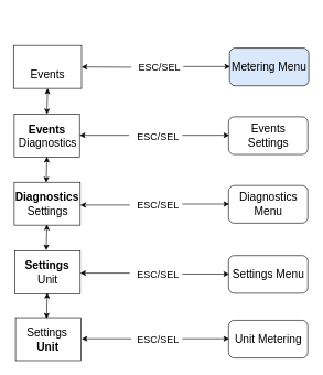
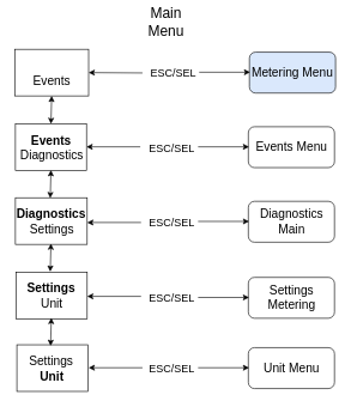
  <mxCell id="0" />
  <mxCell id="1" parent="0" />
  <mxCell id="2" value="" style="rounded=0;whiteSpace=wrap;html=1;" vertex="1" parent="1"><mxGeometry x="20" y="68" width="103" height="65" as="geometry" /></mxCell>
  <mxCell id="3" value="Events" style="text;html=1;strokeColor=none;fillColor=none;align=center;verticalAlign=middle;whiteSpace=wrap;rounded=0;fontSize=17;" vertex="1" parent="1"><mxGeometry x="51" y="103" width="42" height="20" as="geometry" /></mxCell>
  <mxCell id="4" value="" style="rounded=0;whiteSpace=wrap;html=1;" vertex="1" parent="1"><mxGeometry x="21" y="172" width="99" height="65" as="geometry" /></mxCell>
  <mxCell id="5" value="Events" style="text;html=1;strokeColor=none;fillColor=none;align=center;verticalAlign=middle;whiteSpace=wrap;rounded=0;fontStyle=1;fontSize=17;" vertex="1" parent="1"><mxGeometry x="50.5" y="186" width="40" height="20" as="geometry" /></mxCell>
  <mxCell id="6" value="Diagnostics" style="text;html=1;strokeColor=none;fillColor=none;align=center;verticalAlign=middle;whiteSpace=wrap;rounded=0;fontSize=17;" vertex="1" parent="1"><mxGeometry x="51" y="207" width="42" height="20" as="geometry" /></mxCell>
  <mxCell id="7" value="" style="rounded=0;whiteSpace=wrap;html=1;" vertex="1" parent="1"><mxGeometry x="21" y="275" width="100" height="65" as="geometry" /></mxCell>
  <mxCell id="8" value="Diagnostics" style="text;html=1;strokeColor=none;fillColor=none;align=center;verticalAlign=middle;whiteSpace=wrap;rounded=0;fontStyle=1;fontSize=17;" vertex="1" parent="1"><mxGeometry x="50.5" y="289" width="40" height="20" as="geometry" /></mxCell>
  <mxCell id="9" value="Settings" style="text;html=1;strokeColor=none;fillColor=none;align=center;verticalAlign=middle;whiteSpace=wrap;rounded=0;fontSize=17;" vertex="1" parent="1"><mxGeometry x="51" y="310" width="42" height="20" as="geometry" /></mxCell>
  <mxCell id="10" value="" style="rounded=0;whiteSpace=wrap;html=1;" vertex="1" parent="1"><mxGeometry x="22" y="379" width="99" height="65" as="geometry" /></mxCell>
  <mxCell id="11" value="Settings" style="text;html=1;strokeColor=none;fillColor=none;align=center;verticalAlign=middle;whiteSpace=wrap;rounded=0;fontStyle=1;fontSize=17;" vertex="1" parent="1"><mxGeometry x="50.5" y="392" width="40" height="20" as="geometry" /></mxCell>
  <mxCell id="12" value="Unit" style="text;html=1;strokeColor=none;fillColor=none;align=center;verticalAlign=middle;whiteSpace=wrap;rounded=0;fontSize=17;" vertex="1" parent="1"><mxGeometry x="51" y="413" width="42" height="20" as="geometry" /></mxCell>
  <mxCell id="13" value="" style="rounded=0;whiteSpace=wrap;html=1;" vertex="1" parent="1"><mxGeometry x="23" y="480" width="99" height="65" as="geometry" /></mxCell>
  <mxCell id="14" value="Settings" style="text;html=1;strokeColor=none;fillColor=none;align=center;verticalAlign=middle;whiteSpace=wrap;rounded=0;fontStyle=0;fontSize=17;" vertex="1" parent="1"><mxGeometry x="50.5" y="494" width="40" height="20" as="geometry" /></mxCell>
  <mxCell id="15" value="Unit" style="text;html=1;strokeColor=none;fillColor=none;align=center;verticalAlign=middle;whiteSpace=wrap;rounded=0;fontSize=17;fontStyle=1" vertex="1" parent="1"><mxGeometry x="51" y="515" width="42" height="20" as="geometry" /></mxCell>
  <mxCell id="16" value="" style="endArrow=classic;html=1;fontSize=17;entryX=1;entryY=0.5;entryDx=0;entryDy=0;" edge="1" parent="1" target="2"><mxGeometry width="50" height="50" relative="1" as="geometry"><mxPoint x="198" y="101" as="sourcePoint" /><mxPoint x="238" y="108" as="targetPoint" /></mxGeometry></mxCell>
  <mxCell id="17" value="" style="endArrow=classic;html=1;fontSize=17;entryX=1;entryY=0.5;entryDx=0;entryDy=0;" edge="1" parent="1"><mxGeometry width="50" height="50" relative="1" as="geometry"><mxPoint x="195" y="204" as="sourcePoint" /><mxPoint x="120" y="204" as="targetPoint" /></mxGeometry></mxCell>
  <mxCell id="18" value="" style="endArrow=classic;html=1;fontSize=17;entryX=1;entryY=0.5;entryDx=0;entryDy=0;" edge="1" parent="1"><mxGeometry width="50" height="50" relative="1" as="geometry"><mxPoint x="196" y="309.5" as="sourcePoint" /><mxPoint x="121" y="309.5" as="targetPoint" /></mxGeometry></mxCell>
  <mxCell id="19" value="" style="endArrow=classic;html=1;fontSize=17;entryX=1;entryY=0.5;entryDx=0;entryDy=0;" edge="1" parent="1"><mxGeometry width="50" height="50" relative="1" as="geometry"><mxPoint x="196" y="412.5" as="sourcePoint" /><mxPoint x="121" y="412.5" as="targetPoint" /></mxGeometry></mxCell>
  <mxCell id="20" value="" style="endArrow=classic;html=1;fontSize=17;entryX=1;entryY=0.5;entryDx=0;entryDy=0;" edge="1" parent="1"><mxGeometry width="50" height="50" relative="1" as="geometry"><mxPoint x="198" y="512" as="sourcePoint" /><mxPoint x="123" y="512" as="targetPoint" /></mxGeometry></mxCell>
  <mxCell id="21" value="Metering Menu" style="rounded=1;whiteSpace=wrap;html=1;fontSize=17;fillColor=#dae8fc;" vertex="1" parent="1"><mxGeometry x="347" y="72" width="120" height="57" as="geometry" /></mxCell>
  <mxCell id="22" value="&lt;font style=&quot;font-size: 15px&quot;&gt;ESC/SEL&lt;/font&gt;" style="text;html=1;strokeColor=none;fillColor=none;align=center;verticalAlign=middle;whiteSpace=wrap;rounded=0;" vertex="1" parent="1"><mxGeometry x="220.5" y="91" width="40" height="20" as="geometry" /></mxCell>
  <mxCell id="23" value="" style="endArrow=classic;html=1;fontSize=17;entryX=0;entryY=0.5;entryDx=0;entryDy=0;" edge="1" parent="1"><mxGeometry width="50" height="50" relative="1" as="geometry"><mxPoint x="277" y="100" as="sourcePoint" /><mxPoint x="348" y="100" as="targetPoint" /></mxGeometry></mxCell>
- <mxCell id="25" value="Events Settings" style="rounded=1;whiteSpace=wrap;html=1;fontSize=17;" vertex="1" parent="1"><mxGeometry x="345.5" y="176" width="120" height="57" as="geometry" /></mxCell>
+ <mxCell id="24" value="&lt;font style=&quot;font-size: 20px&quot;&gt;Main Menu&lt;/font&gt;" style="text;html=1;strokeColor=none;fillColor=none;align=center;verticalAlign=middle;whiteSpace=wrap;rounded=0;fontSize=17;" vertex="1" parent="1"><mxGeometry x="194" y="20" width="74" height="20" as="geometry" /></mxCell>
+ <mxCell id="25" value="Events Menu" style="rounded=1;whiteSpace=wrap;html=1;fontSize=17;" vertex="1" parent="1"><mxGeometry x="345.5" y="176" width="120" height="57" as="geometry" /></mxCell>
  <mxCell id="26" value="&lt;font style=&quot;font-size: 15px&quot;&gt;ESC/SEL&lt;/font&gt;" style="text;html=1;strokeColor=none;fillColor=none;align=center;verticalAlign=middle;whiteSpace=wrap;rounded=0;" vertex="1" parent="1"><mxGeometry x="219" y="195" width="40" height="20" as="geometry" /></mxCell>
  <mxCell id="27" value="" style="endArrow=classic;html=1;fontSize=17;entryX=0;entryY=0.5;entryDx=0;entryDy=0;" edge="1" parent="1"><mxGeometry width="50" height="50" relative="1" as="geometry"><mxPoint x="275.5" y="204" as="sourcePoint" /><mxPoint x="346.5" y="204" as="targetPoint" /></mxGeometry></mxCell>
- <mxCell id="28" value="Diagnostics Menu" style="rounded=1;whiteSpace=wrap;html=1;fontSize=17;" vertex="1" parent="1"><mxGeometry x="345.5" y="280" width="120" height="57" as="geometry" /></mxCell>
+ <mxCell id="28" value="Diagnostics Main" style="rounded=1;whiteSpace=wrap;html=1;fontSize=17;" vertex="1" parent="1"><mxGeometry x="345.5" y="280" width="120" height="57" as="geometry" /></mxCell>
  <mxCell id="29" value="&lt;font style=&quot;font-size: 15px&quot;&gt;ESC/SEL&lt;/font&gt;" style="text;html=1;strokeColor=none;fillColor=none;align=center;verticalAlign=middle;whiteSpace=wrap;rounded=0;" vertex="1" parent="1"><mxGeometry x="219" y="299" width="40" height="20" as="geometry" /></mxCell>
  <mxCell id="30" value="" style="endArrow=classic;html=1;fontSize=17;entryX=0;entryY=0.5;entryDx=0;entryDy=0;" edge="1" parent="1"><mxGeometry width="50" height="50" relative="1" as="geometry"><mxPoint x="275.5" y="308" as="sourcePoint" /><mxPoint x="346.5" y="308" as="targetPoint" /></mxGeometry></mxCell>
- <mxCell id="31" value="Settings Menu" style="rounded=1;whiteSpace=wrap;html=1;fontSize=17;" vertex="1" parent="1"><mxGeometry x="345.5" y="386" width="120" height="57" as="geometry" /></mxCell>
+ <mxCell id="31" value="Settings Metering" style="rounded=1;whiteSpace=wrap;html=1;fontSize=17;" vertex="1" parent="1"><mxGeometry x="345.5" y="386" width="120" height="57" as="geometry" /></mxCell>
  <mxCell id="32" value="&lt;font style=&quot;font-size: 15px&quot;&gt;ESC/SEL&lt;/font&gt;" style="text;html=1;strokeColor=none;fillColor=none;align=center;verticalAlign=middle;whiteSpace=wrap;rounded=0;" vertex="1" parent="1"><mxGeometry x="219" y="405" width="40" height="20" as="geometry" /></mxCell>
  <mxCell id="33" value="" style="endArrow=classic;html=1;fontSize=17;entryX=0;entryY=0.5;entryDx=0;entryDy=0;" edge="1" parent="1"><mxGeometry width="50" height="50" relative="1" as="geometry"><mxPoint x="275.5" y="414" as="sourcePoint" /><mxPoint x="346.5" y="414" as="targetPoint" /></mxGeometry></mxCell>
- <mxCell id="34" value="Unit Metering" style="rounded=1;whiteSpace=wrap;html=1;fontSize=17;" vertex="1" parent="1"><mxGeometry x="345.5" y="484" width="120" height="57" as="geometry" /></mxCell>
+ <mxCell id="34" value="Unit Menu" style="rounded=1;whiteSpace=wrap;html=1;fontSize=17;" vertex="1" parent="1"><mxGeometry x="345.5" y="484" width="120" height="57" as="geometry" /></mxCell>
  <mxCell id="35" value="&lt;font style=&quot;font-size: 15px&quot;&gt;ESC/SEL&lt;/font&gt;" style="text;html=1;strokeColor=none;fillColor=none;align=center;verticalAlign=middle;whiteSpace=wrap;rounded=0;" vertex="1" parent="1"><mxGeometry x="219" y="503" width="40" height="20" as="geometry" /></mxCell>
  <mxCell id="36" value="" style="endArrow=classic;html=1;fontSize=17;entryX=0;entryY=0.5;entryDx=0;entryDy=0;" edge="1" parent="1"><mxGeometry width="50" height="50" relative="1" as="geometry"><mxPoint x="275.5" y="512" as="sourcePoint" /><mxPoint x="346.5" y="512" as="targetPoint" /></mxGeometry></mxCell>
  <mxCell id="37" value="" style="endArrow=classic;startArrow=classic;html=1;fontSize=17;entryX=0.5;entryY=1;entryDx=0;entryDy=0;exitX=0.5;exitY=0;exitDx=0;exitDy=0;" edge="1" parent="1" source="4" target="2"><mxGeometry width="50" height="50" relative="1" as="geometry"><mxPoint x="-132" y="202" as="sourcePoint" /><mxPoint x="-82" y="152" as="targetPoint" /></mxGeometry></mxCell>
  <mxCell id="38" value="" style="endArrow=classic;startArrow=classic;html=1;fontSize=17;entryX=0.5;entryY=1;entryDx=0;entryDy=0;exitX=0.5;exitY=0;exitDx=0;exitDy=0;" edge="1" parent="1"><mxGeometry width="50" height="50" relative="1" as="geometry"><mxPoint x="69.5" y="275.5" as="sourcePoint" /><mxPoint x="70.5" y="236.5" as="targetPoint" /></mxGeometry></mxCell>
  <mxCell id="39" value="" style="endArrow=classic;startArrow=classic;html=1;fontSize=17;entryX=0.5;entryY=1;entryDx=0;entryDy=0;exitX=0.5;exitY=0;exitDx=0;exitDy=0;" edge="1" parent="1"><mxGeometry width="50" height="50" relative="1" as="geometry"><mxPoint x="69.5" y="378" as="sourcePoint" /><mxPoint x="70.5" y="339" as="targetPoint" /></mxGeometry></mxCell>
  <mxCell id="40" value="" style="endArrow=classic;startArrow=classic;html=1;fontSize=17;entryX=0.5;entryY=1;entryDx=0;entryDy=0;exitX=0.5;exitY=0;exitDx=0;exitDy=0;" edge="1" parent="1"><mxGeometry width="50" height="50" relative="1" as="geometry"><mxPoint x="70" y="481.5" as="sourcePoint" /><mxPoint x="71" y="442.5" as="targetPoint" /></mxGeometry></mxCell>
